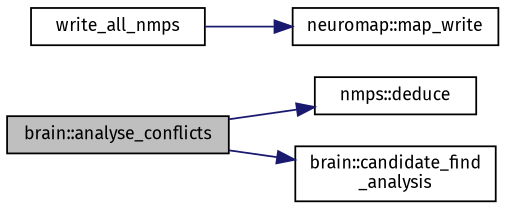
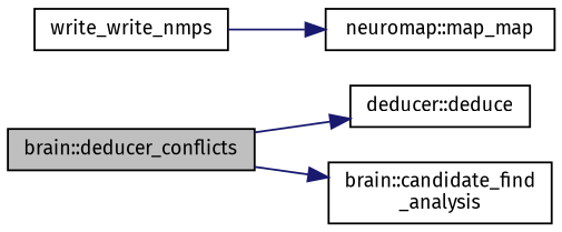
  digraph {
    fontname="Fira Sans"
    rankdir=LR
    node [color=black fillcolor=white fontname="Fira Sans" fontsize=10 shape=record style=filled]
    edge [color=midnightblue fontname="Fira Sans" fontsize=10 labelfontname=Helvetica labelfontsize=10 style=solid]
-   n1 [fillcolor=grey75 fontcolor=black height=0.2 label="brain::analyse_conflicts" width=0.4]
-   n2 [height=0.2 label="nmps::deduce" width=0.4]
+   n1 [fillcolor=grey75 fontcolor=black height=0.2 label="brain::deducer_conflicts" width=0.4]
+   n2 [height=0.2 label="deducer::deduce" width=0.4]
    n3 [height=0.2 label="brain::candidate_find\l_analysis" width=0.4]
-   n4 [height=0.2 label=write_all_nmps width=0.4]
-   n5 [height=0.2 label="neuromap::map_write" width=0.4]
+   n4 [height=0.2 label=write_write_nmps width=0.4]
+   n5 [height=0.2 label="neuromap::map_map" width=0.4]
    n1 -> n2
    n1 -> n3
    n4 -> n5
  }
